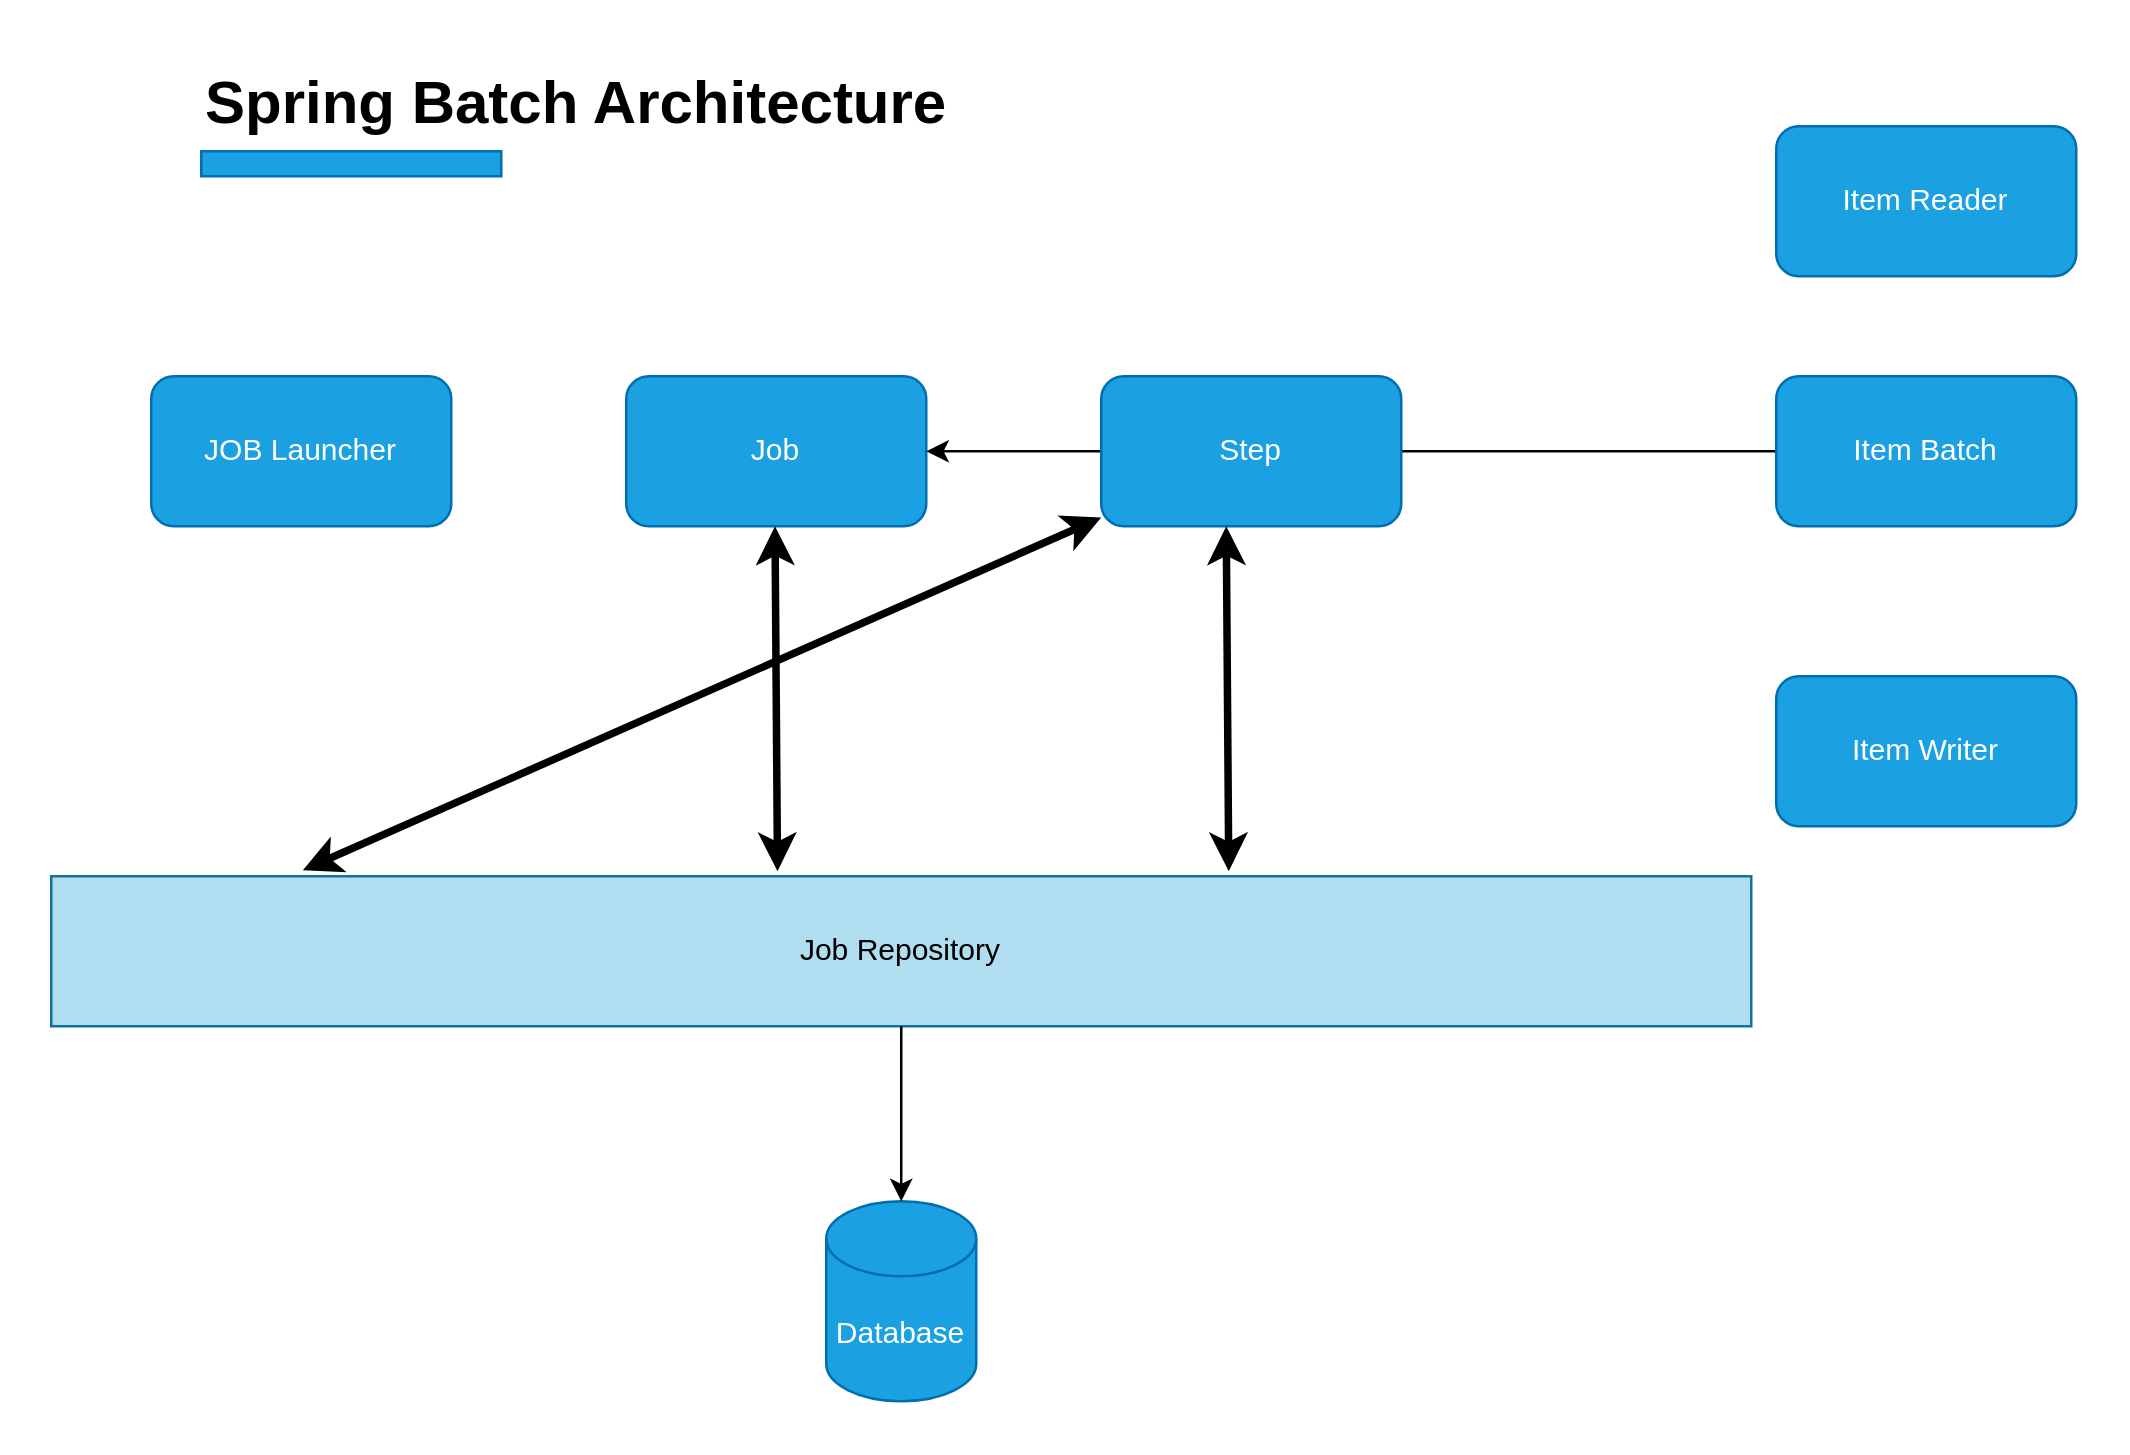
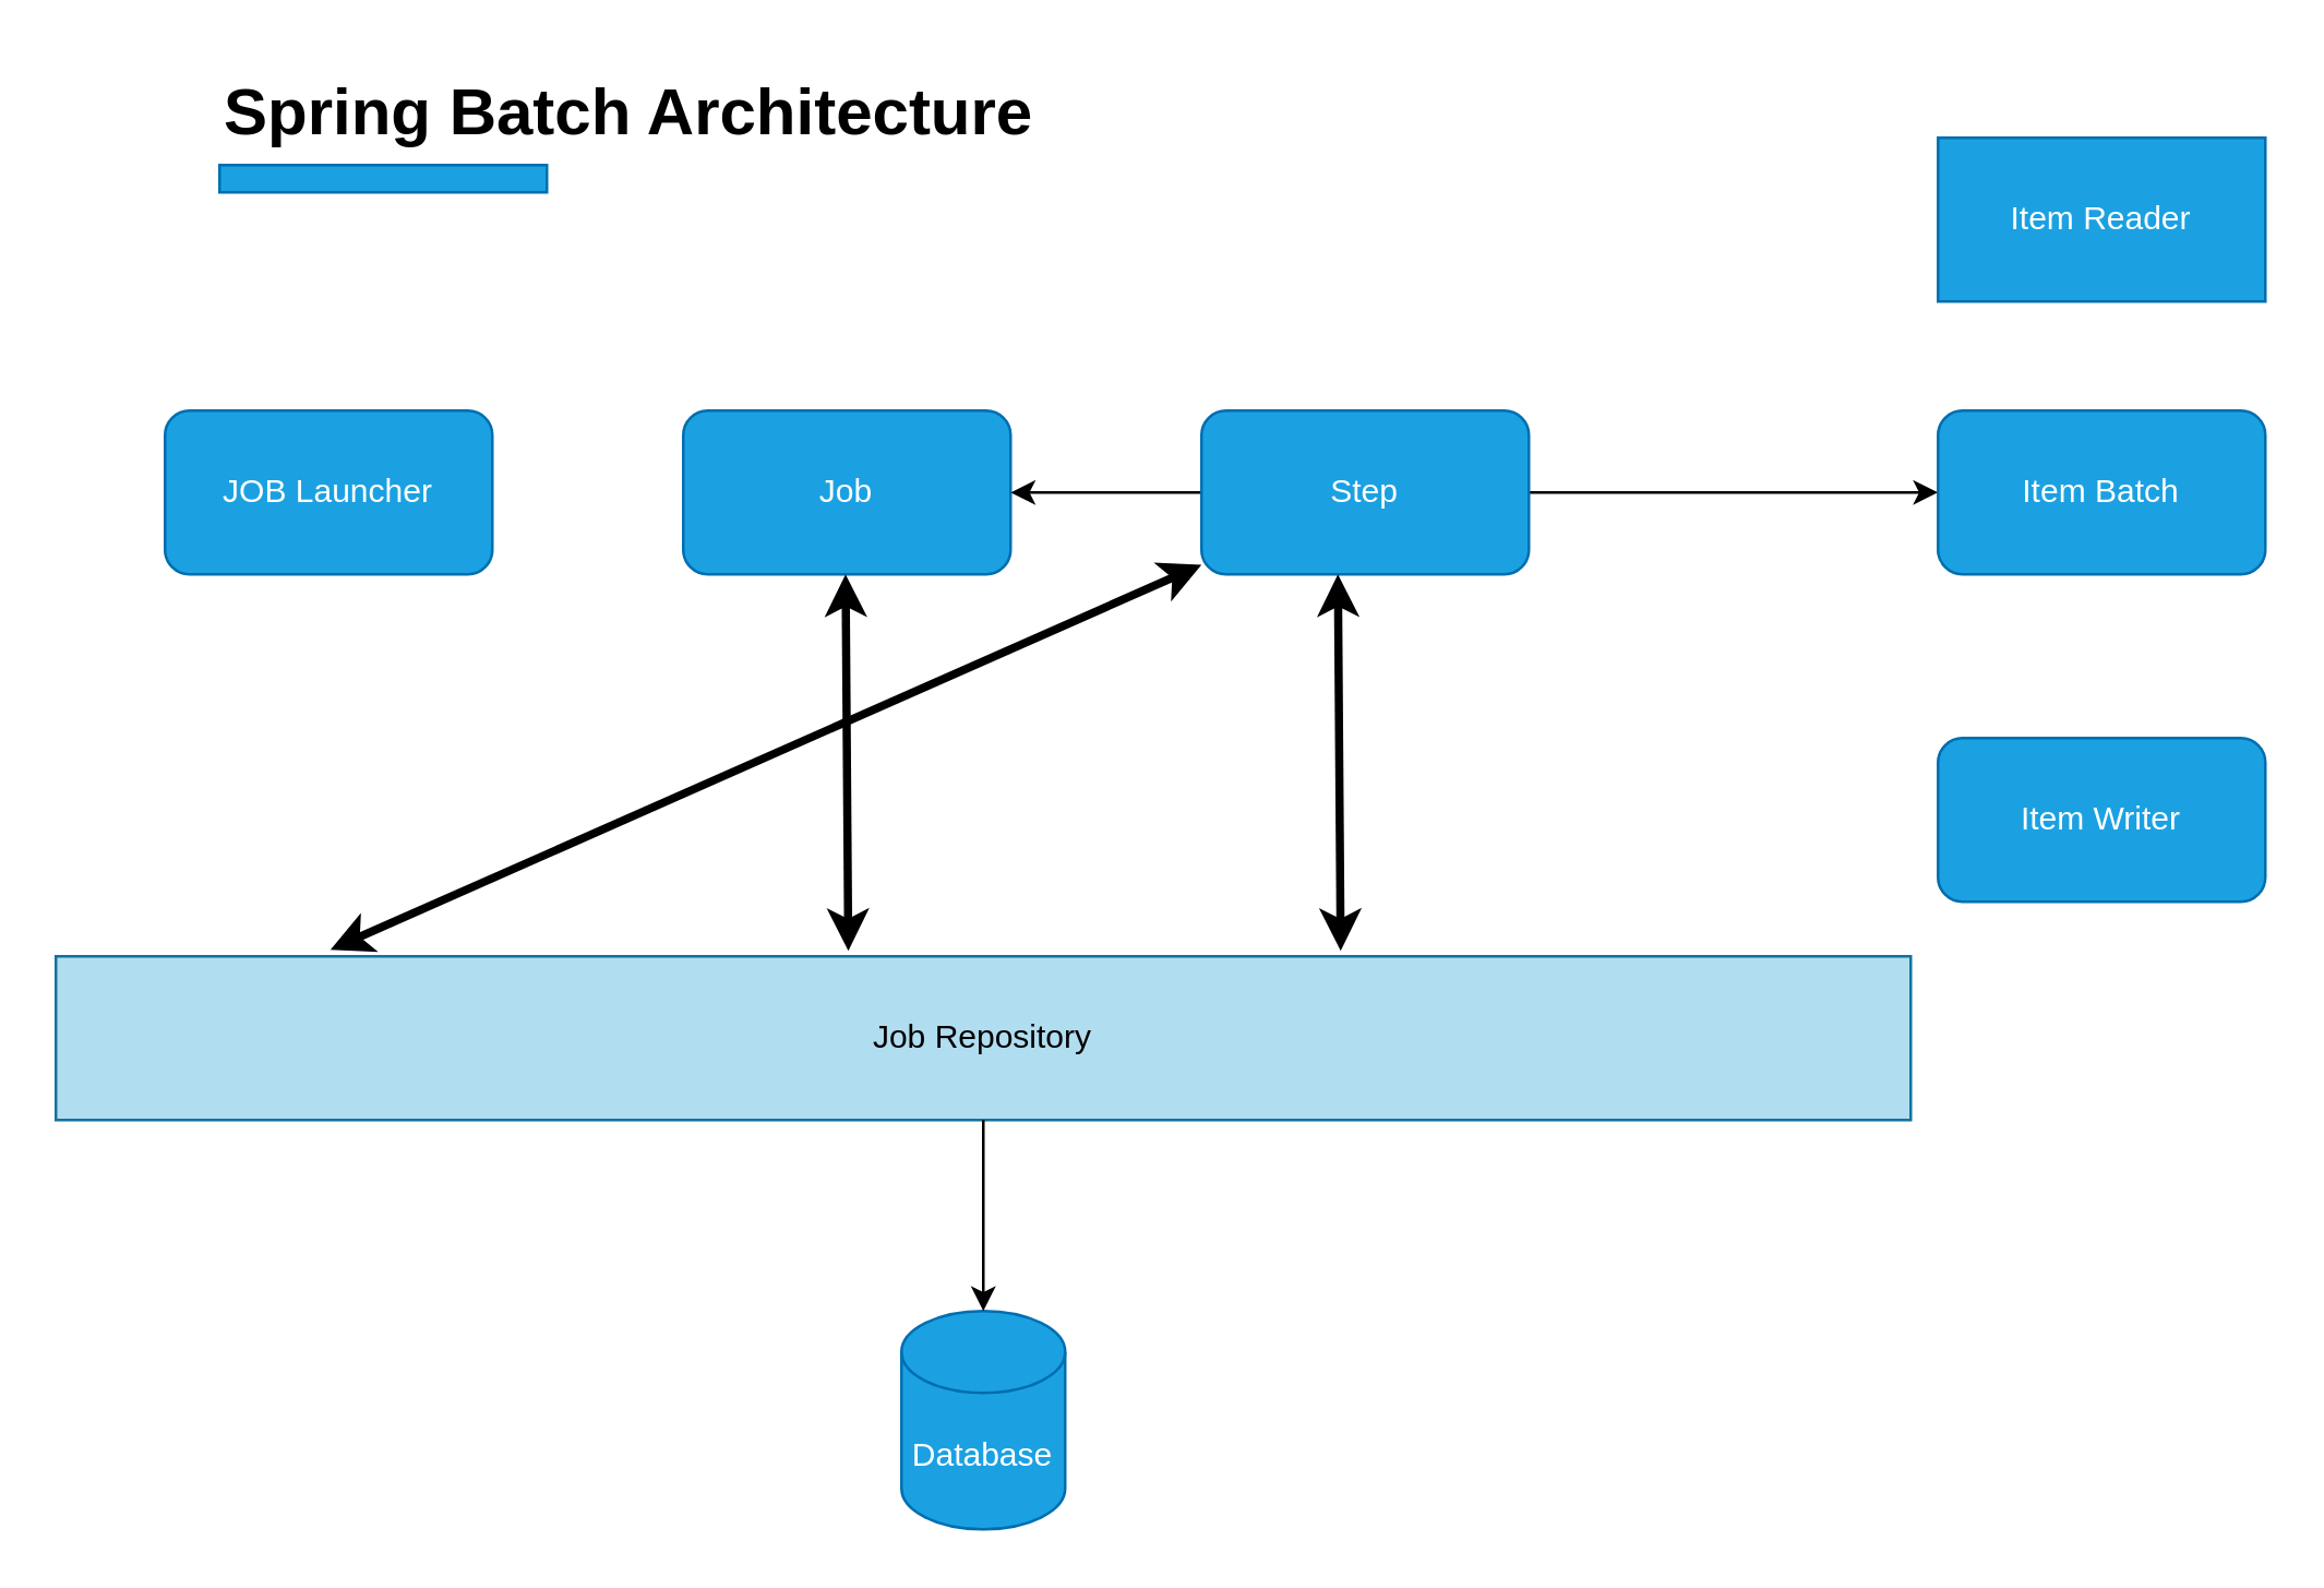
  <mxCell id="0" />
  <mxCell id="1" parent="0" />
  <mxCell id="2" value="JOB Launcher" style="rounded=1;whiteSpace=wrap;html=1;fillColor=#1ba1e2;fontColor=#ffffff;strokeColor=#006EAF;" vertex="1" parent="1"><mxGeometry x="60" y="150" width="120" height="60" as="geometry" /></mxCell>
  <mxCell id="3" value="Job" style="rounded=1;whiteSpace=wrap;html=1;fillColor=#1ba1e2;fontColor=#ffffff;strokeColor=#006EAF;" vertex="1" parent="1"><mxGeometry x="250" y="150" width="120" height="60" as="geometry" /></mxCell>
- <mxCell id="4" style="edgeStyle=orthogonalEdgeStyle;rounded=0;orthogonalLoop=1;jettySize=auto;html=1;entryX=0;entryY=0.5;entryDx=0;entryDy=0;endArrow=none;" edge="1" parent="1" source="6" target="8"><mxGeometry relative="1" as="geometry"><Array as="points"><mxPoint x="600" y="180" /><mxPoint x="600" y="180" /></Array></mxGeometry></mxCell>
+ <mxCell id="4" style="edgeStyle=orthogonalEdgeStyle;rounded=0;orthogonalLoop=1;jettySize=auto;html=1;entryX=0;entryY=0.5;entryDx=0;entryDy=0;" edge="1" parent="1" source="6" target="8"><mxGeometry relative="1" as="geometry"><Array as="points"><mxPoint x="600" y="180" /><mxPoint x="600" y="180" /></Array></mxGeometry></mxCell>
  <mxCell id="5" style="edgeStyle=orthogonalEdgeStyle;rounded=0;orthogonalLoop=1;jettySize=auto;html=1;" edge="1" parent="1" source="6" target="3"><mxGeometry relative="1" as="geometry" /></mxCell>
  <mxCell id="6" value="Step" style="rounded=1;whiteSpace=wrap;html=1;fillColor=#1ba1e2;fontColor=#ffffff;strokeColor=#006EAF;" vertex="1" parent="1"><mxGeometry x="440" y="150" width="120" height="60" as="geometry" /></mxCell>
- <mxCell id="7" value="Item Reader" style="rounded=1;whiteSpace=wrap;html=1;fillColor=#1ba1e2;fontColor=#ffffff;strokeColor=#006EAF;" vertex="1" parent="1"><mxGeometry x="710" y="50" width="120" height="60" as="geometry" /></mxCell>
+ <mxCell id="7" value="Item Reader" style="whiteSpace=wrap;html=1;fillColor=#1ba1e2;fontColor=#ffffff;strokeColor=#006EAF;rounded=0;" vertex="1" parent="1"><mxGeometry x="710" y="50" width="120" height="60" as="geometry" /></mxCell>
  <mxCell id="8" value="Item Batch" style="rounded=1;whiteSpace=wrap;html=1;fillColor=#1ba1e2;fontColor=#ffffff;strokeColor=#006EAF;" vertex="1" parent="1"><mxGeometry x="710" y="150" width="120" height="60" as="geometry" /></mxCell>
  <mxCell id="9" value="Item Writer" style="rounded=1;whiteSpace=wrap;html=1;fillColor=#1ba1e2;fontColor=#ffffff;strokeColor=#006EAF;" vertex="1" parent="1"><mxGeometry x="710" y="270" width="120" height="60" as="geometry" /></mxCell>
  <mxCell id="10" value="Job Repository" style="rounded=0;whiteSpace=wrap;html=1;fillColor=#b1ddf0;strokeColor=#10739e;" vertex="1" parent="1"><mxGeometry x="20" y="350" width="680" height="60" as="geometry" /></mxCell>
  <mxCell id="11" value="Database" style="shape=cylinder3;whiteSpace=wrap;html=1;boundedLbl=1;backgroundOutline=1;size=15;fillColor=#1ba1e2;fontColor=#ffffff;strokeColor=#006EAF;" vertex="1" parent="1"><mxGeometry x="330" y="480" width="60" height="80" as="geometry" /></mxCell>
  <mxCell id="12" style="edgeStyle=orthogonalEdgeStyle;rounded=0;orthogonalLoop=1;jettySize=auto;html=1;entryX=0.5;entryY=0;entryDx=0;entryDy=0;entryPerimeter=0;" edge="1" parent="1" source="10" target="11"><mxGeometry relative="1" as="geometry" /></mxCell>
  <mxCell id="13" value="&lt;h1 style=&quot;margin-top: 0px;&quot;&gt;Spring Batch Architecture&lt;/h1&gt;" style="text;html=1;whiteSpace=wrap;overflow=hidden;rounded=0;" vertex="1" parent="1"><mxGeometry x="80" y="20" width="310" height="60" as="geometry" /></mxCell>
  <mxCell id="14" value="" style="rounded=0;whiteSpace=wrap;html=1;fillColor=#1ba1e2;strokeColor=#006EAF;fontColor=#ffffff;" vertex="1" parent="1"><mxGeometry x="80" y="60" width="120" height="10" as="geometry" /></mxCell>
  <mxCell id="15" value="" style="endArrow=classic;startArrow=classic;html=1;rounded=0;exitX=0.148;exitY=-0.04;exitDx=0;exitDy=0;exitPerimeter=0;strokeWidth=3;" edge="1" parent="1" source="10" target="6"><mxGeometry width="50" height="50" relative="1" as="geometry"><mxPoint x="400" y="340" as="sourcePoint" /><mxPoint x="450" y="290" as="targetPoint" /></mxGeometry></mxCell>
  <mxCell id="16" value="" style="endArrow=classic;startArrow=classic;html=1;rounded=0;entryX=0.5;entryY=1;entryDx=0;entryDy=0;exitX=0.148;exitY=-0.04;exitDx=0;exitDy=0;exitPerimeter=0;strokeWidth=3;" edge="1" parent="1"><mxGeometry width="50" height="50" relative="1" as="geometry"><mxPoint x="491" y="348" as="sourcePoint" /><mxPoint x="490" y="210" as="targetPoint" /></mxGeometry></mxCell>
  <mxCell id="17" value="" style="endArrow=classic;startArrow=classic;html=1;rounded=0;entryX=0.5;entryY=1;entryDx=0;entryDy=0;exitX=0.148;exitY=-0.04;exitDx=0;exitDy=0;exitPerimeter=0;strokeWidth=3;" edge="1" parent="1"><mxGeometry width="50" height="50" relative="1" as="geometry"><mxPoint x="310.5" y="348" as="sourcePoint" /><mxPoint x="309.5" y="210" as="targetPoint" /></mxGeometry></mxCell>
